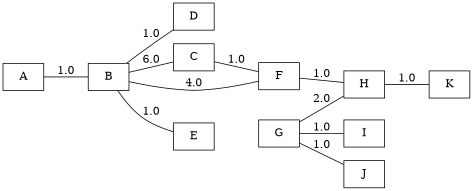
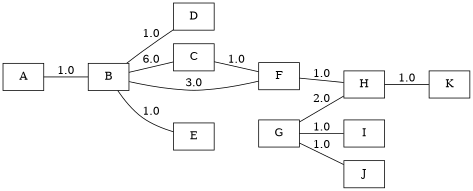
  graph {
    rankdir=LR
    node [shape=box]
    H
    K
    A
    B
    D
    C
    F
    E
    G
    I
    J
    H -- K [label=1.0]
    A -- B [label=1.0]
    B -- D [label=1.0]
    B -- C [label=6.0]
-   B -- F [label=4.0]
+   B -- F [label=3.0]
    B -- E [label=1.0]
    C -- F [label=1.0]
    F -- H [label=1.0]
    G -- H [label=2.0]
    G -- I [label=1.0]
    G -- J [label=1.0]
  }
